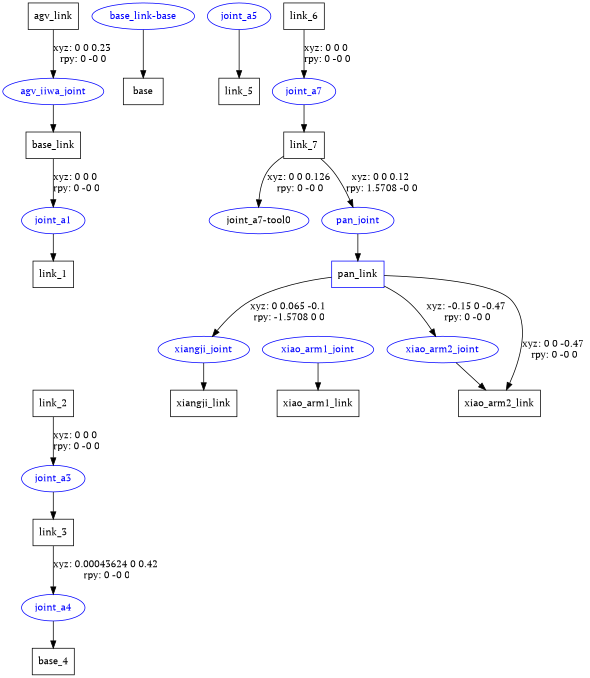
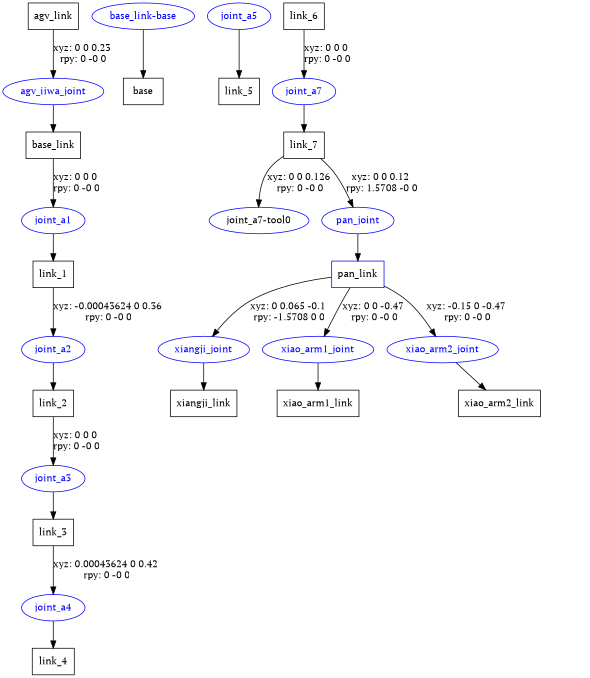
  digraph {
    fontname="PT Serif"
    node [fontname="PT Serif" shape=box color=blue]
    edge [fontname="PT Serif"]
    n1 [label=agv_link color=""]
    agv_iiwa_joint [fontcolor=blue shape=ellipse]
    n3 [label=base_link color=""]
    joint_a1 [fontcolor=blue shape=ellipse]
    "base_link-base" [fontcolor=blue shape=ellipse]
    n6 [label=base color=""]
    n7 [label=link_1 color=""]
+   joint_a2 [fontcolor=blue shape=ellipse]
    n9 [label=link_2 color=""]
    joint_a3 [fontcolor=blue shape=ellipse]
    n11 [label=link_3 color=""]
    joint_a4 [fontcolor=blue shape=ellipse]
-   n13 [label=base_4 color=""]
+   n13 [label=link_4 color=""]
    joint_a5 [fontcolor=blue shape=ellipse]
    n15 [label=link_5 color=""]
    n16 [label=link_6 color=""]
    joint_a7 [fontcolor=blue shape=ellipse]
    n18 [label=link_7 color=""]
    "joint_a7-tool0" [fontcolor=black shape=ellipse]
    pan_joint [fontcolor=blue shape=ellipse]
    n21 [label=pan_link]
    xiangji_joint [fontcolor=blue shape=ellipse]
    xiao_arm1_joint [fontcolor=blue shape=ellipse]
    xiao_arm2_joint [fontcolor=blue shape=ellipse]
    n25 [label=xiangji_link color=""]
    n26 [label=xiao_arm1_link color=""]
    n27 [label=xiao_arm2_link color=""]
    n1 -> agv_iiwa_joint [label="xyz: 0 0 0.23 \nrpy: 0 -0 0"]
    agv_iiwa_joint -> n3
    n3 -> joint_a1 [label="xyz: 0 0 0 \nrpy: 0 -0 0"]
    joint_a1 -> n7
    "base_link-base" -> n6
+   n7 -> joint_a2 [label="xyz: -0.00043624 0 0.36 \nrpy: 0 -0 0"]
+   joint_a2 -> n9
    n9 -> joint_a3 [label="xyz: 0 0 0 \nrpy: 0 -0 0"]
    joint_a3 -> n11
    n11 -> joint_a4 [label="xyz: 0.00043624 0 0.42 \nrpy: 0 -0 0"]
    joint_a4 -> n13
    joint_a5 -> n15
    n16 -> joint_a7 [label="xyz: 0 0 0 \nrpy: 0 -0 0"]
    joint_a7 -> n18
    n18 -> "joint_a7-tool0" [label="xyz: 0 0 0.126 \nrpy: 0 -0 0"]
    n18 -> pan_joint [label="xyz: 0 0 0.12 \nrpy: 1.5708 -0 0"]
    pan_joint -> n21
    n21 -> xiangji_joint [label="xyz: 0 0.065 -0.1 \nrpy: -1.5708 0 0"]
-   n21 -> n27 [label="xyz: 0 0 -0.47 \nrpy: 0 -0 0"]
+   n21 -> xiao_arm1_joint [label="xyz: 0 0 -0.47 \nrpy: 0 -0 0"]
    n21 -> xiao_arm2_joint [label="xyz: -0.15 0 -0.47 \nrpy: 0 -0 0"]
    xiangji_joint -> n25
    xiao_arm1_joint -> n26
    xiao_arm2_joint -> n27
  }
